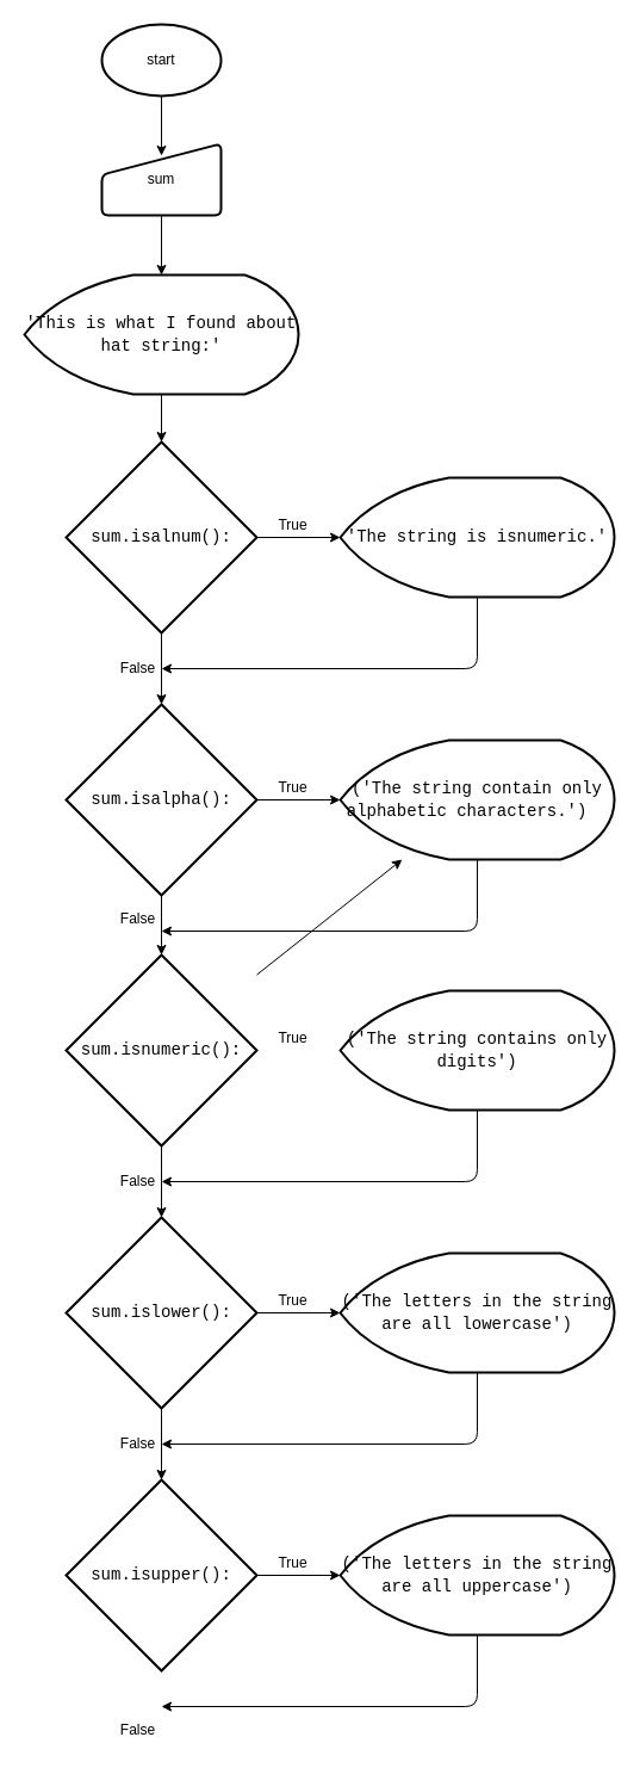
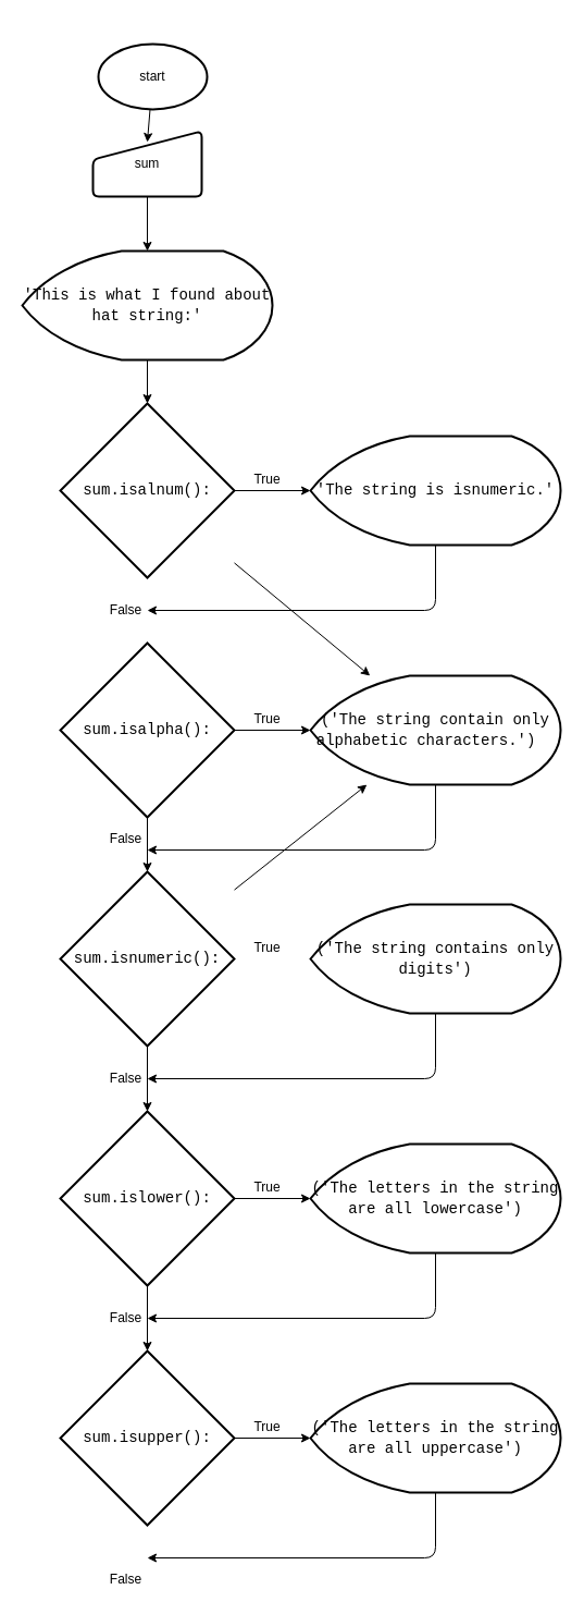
  <mxCell id="0" />
  <mxCell id="1" parent="0" />
  <mxCell id="2" style="edgeStyle=none;html=1;entryX=0.5;entryY=0.167;entryDx=0;entryDy=0;entryPerimeter=0;fontColor=default;" edge="1" parent="1" source="3" target="5"><mxGeometry relative="1" as="geometry" /></mxCell>
- <mxCell id="3" value="start" style="strokeWidth=2;html=1;shape=mxgraph.flowchart.start_1;whiteSpace=wrap;" vertex="1" parent="1"><mxGeometry x="85" y="20" width="100" height="60" as="geometry" /></mxCell>
+ <mxCell id="3" value="start" style="strokeWidth=2;html=1;shape=mxgraph.flowchart.start_1;whiteSpace=wrap;" vertex="1" parent="1"><mxGeometry x="90" y="40" width="100" height="60" as="geometry" /></mxCell>
  <mxCell id="4" style="edgeStyle=none;html=1;entryX=0.5;entryY=0;entryDx=0;entryDy=0;entryPerimeter=0;fontColor=default;" edge="1" parent="1" source="5" target="17"><mxGeometry relative="1" as="geometry" /></mxCell>
  <mxCell id="5" value="sum" style="html=1;strokeWidth=2;shape=manualInput;whiteSpace=wrap;rounded=1;size=26;arcSize=11;" vertex="1" parent="1"><mxGeometry x="85" y="120" width="100" height="60" as="geometry" /></mxCell>
- <mxCell id="6" style="edgeStyle=none;html=1;entryX=0.5;entryY=0;entryDx=0;entryDy=0;entryPerimeter=0;fontColor=default;" edge="1" parent="1" source="8" target="13"><mxGeometry relative="1" as="geometry" /></mxCell>
+ <mxCell id="6" style="edgeStyle=none;html=1;fontColor=default;" edge="1" parent="1" source="8" target="15"><mxGeometry relative="1" as="geometry" /></mxCell>
  <mxCell id="7" style="edgeStyle=none;html=1;entryX=0;entryY=0.5;entryDx=0;entryDy=0;entryPerimeter=0;fontColor=default;" edge="1" parent="1" source="8" target="10"><mxGeometry relative="1" as="geometry" /></mxCell>
  <mxCell id="8" value="&lt;div style=&quot;font-family: consolas, &amp;quot;courier new&amp;quot;, monospace; font-size: 14px; line-height: 19px;&quot;&gt;sum.isalnum():&lt;/div&gt;" style="strokeWidth=2;html=1;shape=mxgraph.flowchart.decision;whiteSpace=wrap;fillColor=default;fontColor=default;labelBackgroundColor=none;labelBorderColor=none;" vertex="1" parent="1"><mxGeometry x="55" y="370" width="160" height="160" as="geometry" /></mxCell>
  <mxCell id="9" style="edgeStyle=none;html=1;fontColor=default;" edge="1" parent="1" source="10"><mxGeometry relative="1" as="geometry"><mxPoint x="135" y="560" as="targetPoint" /><Array as="points"><mxPoint x="400" y="560" /></Array></mxGeometry></mxCell>
  <mxCell id="10" value="&lt;div style=&quot;font-family: consolas, &amp;quot;courier new&amp;quot;, monospace; font-size: 14px; line-height: 19px;&quot;&gt;&lt;span style=&quot;&quot;&gt;'The string is isnumeric.'&lt;/span&gt;&lt;/div&gt;" style="strokeWidth=2;html=1;shape=mxgraph.flowchart.display;whiteSpace=wrap;labelBackgroundColor=none;fillColor=default;fontColor=default;labelBorderColor=none;" vertex="1" parent="1"><mxGeometry x="285" y="400" width="230" height="100" as="geometry" /></mxCell>
  <mxCell id="11" style="edgeStyle=none;html=1;entryX=0.5;entryY=0;entryDx=0;entryDy=0;entryPerimeter=0;fontColor=default;" edge="1" parent="1" source="13" target="20"><mxGeometry relative="1" as="geometry" /></mxCell>
  <mxCell id="12" style="edgeStyle=none;html=1;entryX=0;entryY=0.5;entryDx=0;entryDy=0;entryPerimeter=0;fontColor=default;" edge="1" parent="1" source="13" target="15"><mxGeometry relative="1" as="geometry" /></mxCell>
  <mxCell id="13" value="&lt;div style=&quot;font-family: consolas, &amp;quot;courier new&amp;quot;, monospace; font-size: 14px; line-height: 19px;&quot;&gt;&lt;div style=&quot;font-family: consolas, &amp;quot;courier new&amp;quot;, monospace; line-height: 19px;&quot;&gt;sum.isalpha():&lt;/div&gt;&lt;/div&gt;" style="strokeWidth=2;html=1;shape=mxgraph.flowchart.decision;whiteSpace=wrap;fillColor=default;fontColor=default;labelBackgroundColor=none;labelBorderColor=none;" vertex="1" parent="1"><mxGeometry x="55" y="590" width="160" height="160" as="geometry" /></mxCell>
  <mxCell id="14" style="edgeStyle=none;html=1;fontColor=default;" edge="1" parent="1" source="15"><mxGeometry relative="1" as="geometry"><mxPoint x="135" y="780" as="targetPoint" /><Array as="points"><mxPoint x="400" y="780" /></Array></mxGeometry></mxCell>
  <mxCell id="15" value="&lt;div style=&quot;font-family: consolas, &amp;quot;courier new&amp;quot;, monospace; font-size: 14px; line-height: 19px;&quot;&gt;(&lt;span style=&quot;&quot;&gt;'The string contain only alphabetic characters.'&lt;/span&gt;) &amp;nbsp; &lt;/div&gt;" style="strokeWidth=2;html=1;shape=mxgraph.flowchart.display;whiteSpace=wrap;labelBackgroundColor=none;fillColor=default;fontColor=default;labelBorderColor=none;" vertex="1" parent="1"><mxGeometry x="285" y="620" width="230" height="100" as="geometry" /></mxCell>
  <mxCell id="16" style="edgeStyle=none;html=1;entryX=0.5;entryY=0;entryDx=0;entryDy=0;entryPerimeter=0;fontColor=default;" edge="1" parent="1" source="17" target="8"><mxGeometry relative="1" as="geometry" /></mxCell>
  <mxCell id="17" value="&lt;div style=&quot;font-family: consolas, &amp;quot;courier new&amp;quot;, monospace; font-size: 14px; line-height: 19px;&quot;&gt;&lt;span style=&quot;&quot;&gt;'This is what I found about hat string:'&lt;/span&gt;&lt;/div&gt;" style="strokeWidth=2;html=1;shape=mxgraph.flowchart.display;whiteSpace=wrap;labelBackgroundColor=none;fillColor=default;fontColor=default;labelBorderColor=none;" vertex="1" parent="1"><mxGeometry x="20" y="230" width="230" height="100" as="geometry" /></mxCell>
  <mxCell id="18" style="edgeStyle=none;html=1;fontColor=default;" edge="1" parent="1" source="20" target="25"><mxGeometry relative="1" as="geometry" /></mxCell>
  <mxCell id="19" style="edgeStyle=none;html=1;fontColor=default;" edge="1" parent="1" source="20" target="15"><mxGeometry relative="1" as="geometry" /></mxCell>
  <mxCell id="20" value="&lt;div style=&quot;font-family: consolas, &amp;quot;courier new&amp;quot;, monospace; font-size: 14px; line-height: 19px;&quot;&gt;&lt;div style=&quot;font-family: consolas, &amp;quot;courier new&amp;quot;, monospace; line-height: 19px;&quot;&gt;sum.isnumeric():&lt;/div&gt;&lt;/div&gt;" style="strokeWidth=2;html=1;shape=mxgraph.flowchart.decision;whiteSpace=wrap;fillColor=default;fontColor=default;labelBackgroundColor=none;labelBorderColor=none;" vertex="1" parent="1"><mxGeometry x="55" y="800" width="160" height="160" as="geometry" /></mxCell>
  <mxCell id="21" style="edgeStyle=none;html=1;fontColor=default;" edge="1" parent="1" source="22"><mxGeometry relative="1" as="geometry"><mxPoint x="135" y="990" as="targetPoint" /><Array as="points"><mxPoint x="400" y="990" /></Array></mxGeometry></mxCell>
  <mxCell id="22" value="&lt;div style=&quot;font-family: consolas, &amp;quot;courier new&amp;quot;, monospace; font-size: 14px; line-height: 19px;&quot;&gt;(&lt;span style=&quot;&quot;&gt;'The string contains only digits'&lt;/span&gt;)&lt;/div&gt;" style="strokeWidth=2;html=1;shape=mxgraph.flowchart.display;whiteSpace=wrap;labelBackgroundColor=none;fillColor=default;fontColor=default;labelBorderColor=none;" vertex="1" parent="1"><mxGeometry x="285" y="830" width="230" height="100" as="geometry" /></mxCell>
  <mxCell id="23" style="edgeStyle=none;html=1;entryX=0.5;entryY=0;entryDx=0;entryDy=0;entryPerimeter=0;fontColor=default;" edge="1" parent="1" source="25" target="29"><mxGeometry relative="1" as="geometry" /></mxCell>
  <mxCell id="24" style="edgeStyle=none;html=1;entryX=0;entryY=0.5;entryDx=0;entryDy=0;entryPerimeter=0;fontColor=default;" edge="1" parent="1" source="25" target="27"><mxGeometry relative="1" as="geometry" /></mxCell>
  <mxCell id="25" value="&lt;div style=&quot;font-family: consolas, &amp;quot;courier new&amp;quot;, monospace; font-size: 14px; line-height: 19px;&quot;&gt;&lt;div style=&quot;font-family: consolas, &amp;quot;courier new&amp;quot;, monospace; line-height: 19px;&quot;&gt;&lt;div style=&quot;font-family: &amp;quot;consolas&amp;quot; , &amp;quot;courier new&amp;quot; , monospace ; line-height: 19px&quot;&gt;&lt;div style=&quot;font-family: &amp;quot;consolas&amp;quot; , &amp;quot;courier new&amp;quot; , monospace ; line-height: 19px&quot;&gt;sum.&lt;span style=&quot;font-family: &amp;quot;consolas&amp;quot; , &amp;quot;courier new&amp;quot; , monospace&quot;&gt;islower&lt;/span&gt;():&lt;br&gt;&lt;/div&gt;&lt;/div&gt;&lt;/div&gt;&lt;/div&gt;" style="strokeWidth=2;html=1;shape=mxgraph.flowchart.decision;whiteSpace=wrap;fillColor=default;fontColor=default;labelBackgroundColor=none;labelBorderColor=none;" vertex="1" parent="1"><mxGeometry x="55" y="1020" width="160" height="160" as="geometry" /></mxCell>
  <mxCell id="26" style="edgeStyle=none;html=1;fontColor=default;" edge="1" parent="1" source="27"><mxGeometry relative="1" as="geometry"><mxPoint x="135" y="1210" as="targetPoint" /><Array as="points"><mxPoint x="400" y="1210" /></Array></mxGeometry></mxCell>
  <mxCell id="27" value="&lt;div style=&quot;font-family: consolas, &amp;quot;courier new&amp;quot;, monospace; font-size: 14px; line-height: 19px;&quot;&gt;(&lt;span style=&quot;&quot;&gt;'The letters in the string are all lowercase'&lt;/span&gt;)&lt;/div&gt;" style="strokeWidth=2;html=1;shape=mxgraph.flowchart.display;whiteSpace=wrap;labelBackgroundColor=none;fillColor=default;fontColor=default;labelBorderColor=none;" vertex="1" parent="1"><mxGeometry x="285" y="1050" width="230" height="100" as="geometry" /></mxCell>
  <mxCell id="28" style="edgeStyle=none;html=1;fontColor=default;" edge="1" parent="1" source="29" target="31"><mxGeometry relative="1" as="geometry" /></mxCell>
  <mxCell id="29" value="&lt;div style=&quot;font-family: consolas, &amp;quot;courier new&amp;quot;, monospace; font-size: 14px; line-height: 19px;&quot;&gt;&lt;div style=&quot;font-family: consolas, &amp;quot;courier new&amp;quot;, monospace; line-height: 19px;&quot;&gt;&lt;div style=&quot;font-family: &amp;quot;consolas&amp;quot; , &amp;quot;courier new&amp;quot; , monospace ; line-height: 19px&quot;&gt;&lt;div style=&quot;font-family: &amp;quot;consolas&amp;quot; , &amp;quot;courier new&amp;quot; , monospace ; line-height: 19px&quot;&gt;sum.isupper():&lt;/div&gt;&lt;/div&gt;&lt;/div&gt;&lt;/div&gt;" style="strokeWidth=2;html=1;shape=mxgraph.flowchart.decision;whiteSpace=wrap;fillColor=default;fontColor=default;labelBackgroundColor=none;labelBorderColor=none;" vertex="1" parent="1"><mxGeometry x="55" y="1240" width="160" height="160" as="geometry" /></mxCell>
  <mxCell id="30" style="edgeStyle=none;html=1;fontColor=default;" edge="1" parent="1" source="31"><mxGeometry relative="1" as="geometry"><mxPoint x="135" y="1430" as="targetPoint" /><Array as="points"><mxPoint x="400" y="1430" /></Array></mxGeometry></mxCell>
  <mxCell id="31" value="&lt;div style=&quot;font-family: consolas, &amp;quot;courier new&amp;quot;, monospace; font-size: 14px; line-height: 19px;&quot;&gt;&lt;div style=&quot;font-family: &amp;quot;consolas&amp;quot; , &amp;quot;courier new&amp;quot; , monospace ; line-height: 19px&quot;&gt;(&lt;span style=&quot;&quot;&gt;'The letters in the string are all uppercase'&lt;/span&gt;)&lt;/div&gt;&lt;/div&gt;" style="strokeWidth=2;html=1;shape=mxgraph.flowchart.display;whiteSpace=wrap;labelBackgroundColor=none;fillColor=default;fontColor=default;labelBorderColor=none;" vertex="1" parent="1"><mxGeometry x="285" y="1270" width="230" height="100" as="geometry" /></mxCell>
  <mxCell id="32" value="False" style="text;html=1;align=center;verticalAlign=middle;resizable=0;points=[];autosize=1;strokeColor=none;fillColor=none;fontColor=default;" vertex="1" parent="1"><mxGeometry x="95" y="550" width="40" height="20" as="geometry" /></mxCell>
  <mxCell id="33" value="True" style="text;html=1;align=center;verticalAlign=middle;resizable=0;points=[];autosize=1;strokeColor=none;fillColor=none;fontColor=default;" vertex="1" parent="1"><mxGeometry x="225" y="1300" width="40" height="20" as="geometry" /></mxCell>
  <mxCell id="34" value="True" style="text;html=1;align=center;verticalAlign=middle;resizable=0;points=[];autosize=1;strokeColor=none;fillColor=none;fontColor=default;" vertex="1" parent="1"><mxGeometry x="225" y="1080" width="40" height="20" as="geometry" /></mxCell>
  <mxCell id="35" value="True" style="text;html=1;align=center;verticalAlign=middle;resizable=0;points=[];autosize=1;strokeColor=none;fillColor=none;fontColor=default;" vertex="1" parent="1"><mxGeometry x="225" y="860" width="40" height="20" as="geometry" /></mxCell>
  <mxCell id="36" value="True" style="text;html=1;align=center;verticalAlign=middle;resizable=0;points=[];autosize=1;strokeColor=none;fillColor=none;fontColor=default;" vertex="1" parent="1"><mxGeometry x="225" y="650" width="40" height="20" as="geometry" /></mxCell>
  <mxCell id="37" value="True" style="text;html=1;align=center;verticalAlign=middle;resizable=0;points=[];autosize=1;strokeColor=none;fillColor=none;fontColor=default;" vertex="1" parent="1"><mxGeometry x="225" y="430" width="40" height="20" as="geometry" /></mxCell>
  <mxCell id="38" value="False" style="text;html=1;align=center;verticalAlign=middle;resizable=0;points=[];autosize=1;strokeColor=none;fillColor=none;fontColor=default;" vertex="1" parent="1"><mxGeometry x="95" y="760" width="40" height="20" as="geometry" /></mxCell>
  <mxCell id="39" value="False" style="text;html=1;align=center;verticalAlign=middle;resizable=0;points=[];autosize=1;strokeColor=none;fillColor=none;fontColor=default;" vertex="1" parent="1"><mxGeometry x="95" y="980" width="40" height="20" as="geometry" /></mxCell>
  <mxCell id="40" value="False" style="text;html=1;align=center;verticalAlign=middle;resizable=0;points=[];autosize=1;strokeColor=none;fillColor=none;fontColor=default;" vertex="1" parent="1"><mxGeometry x="95" y="1200" width="40" height="20" as="geometry" /></mxCell>
  <mxCell id="41" value="False" style="text;html=1;align=center;verticalAlign=middle;resizable=0;points=[];autosize=1;strokeColor=none;fillColor=none;fontColor=default;" vertex="1" parent="1"><mxGeometry x="95" y="1440" width="40" height="20" as="geometry" /></mxCell>
